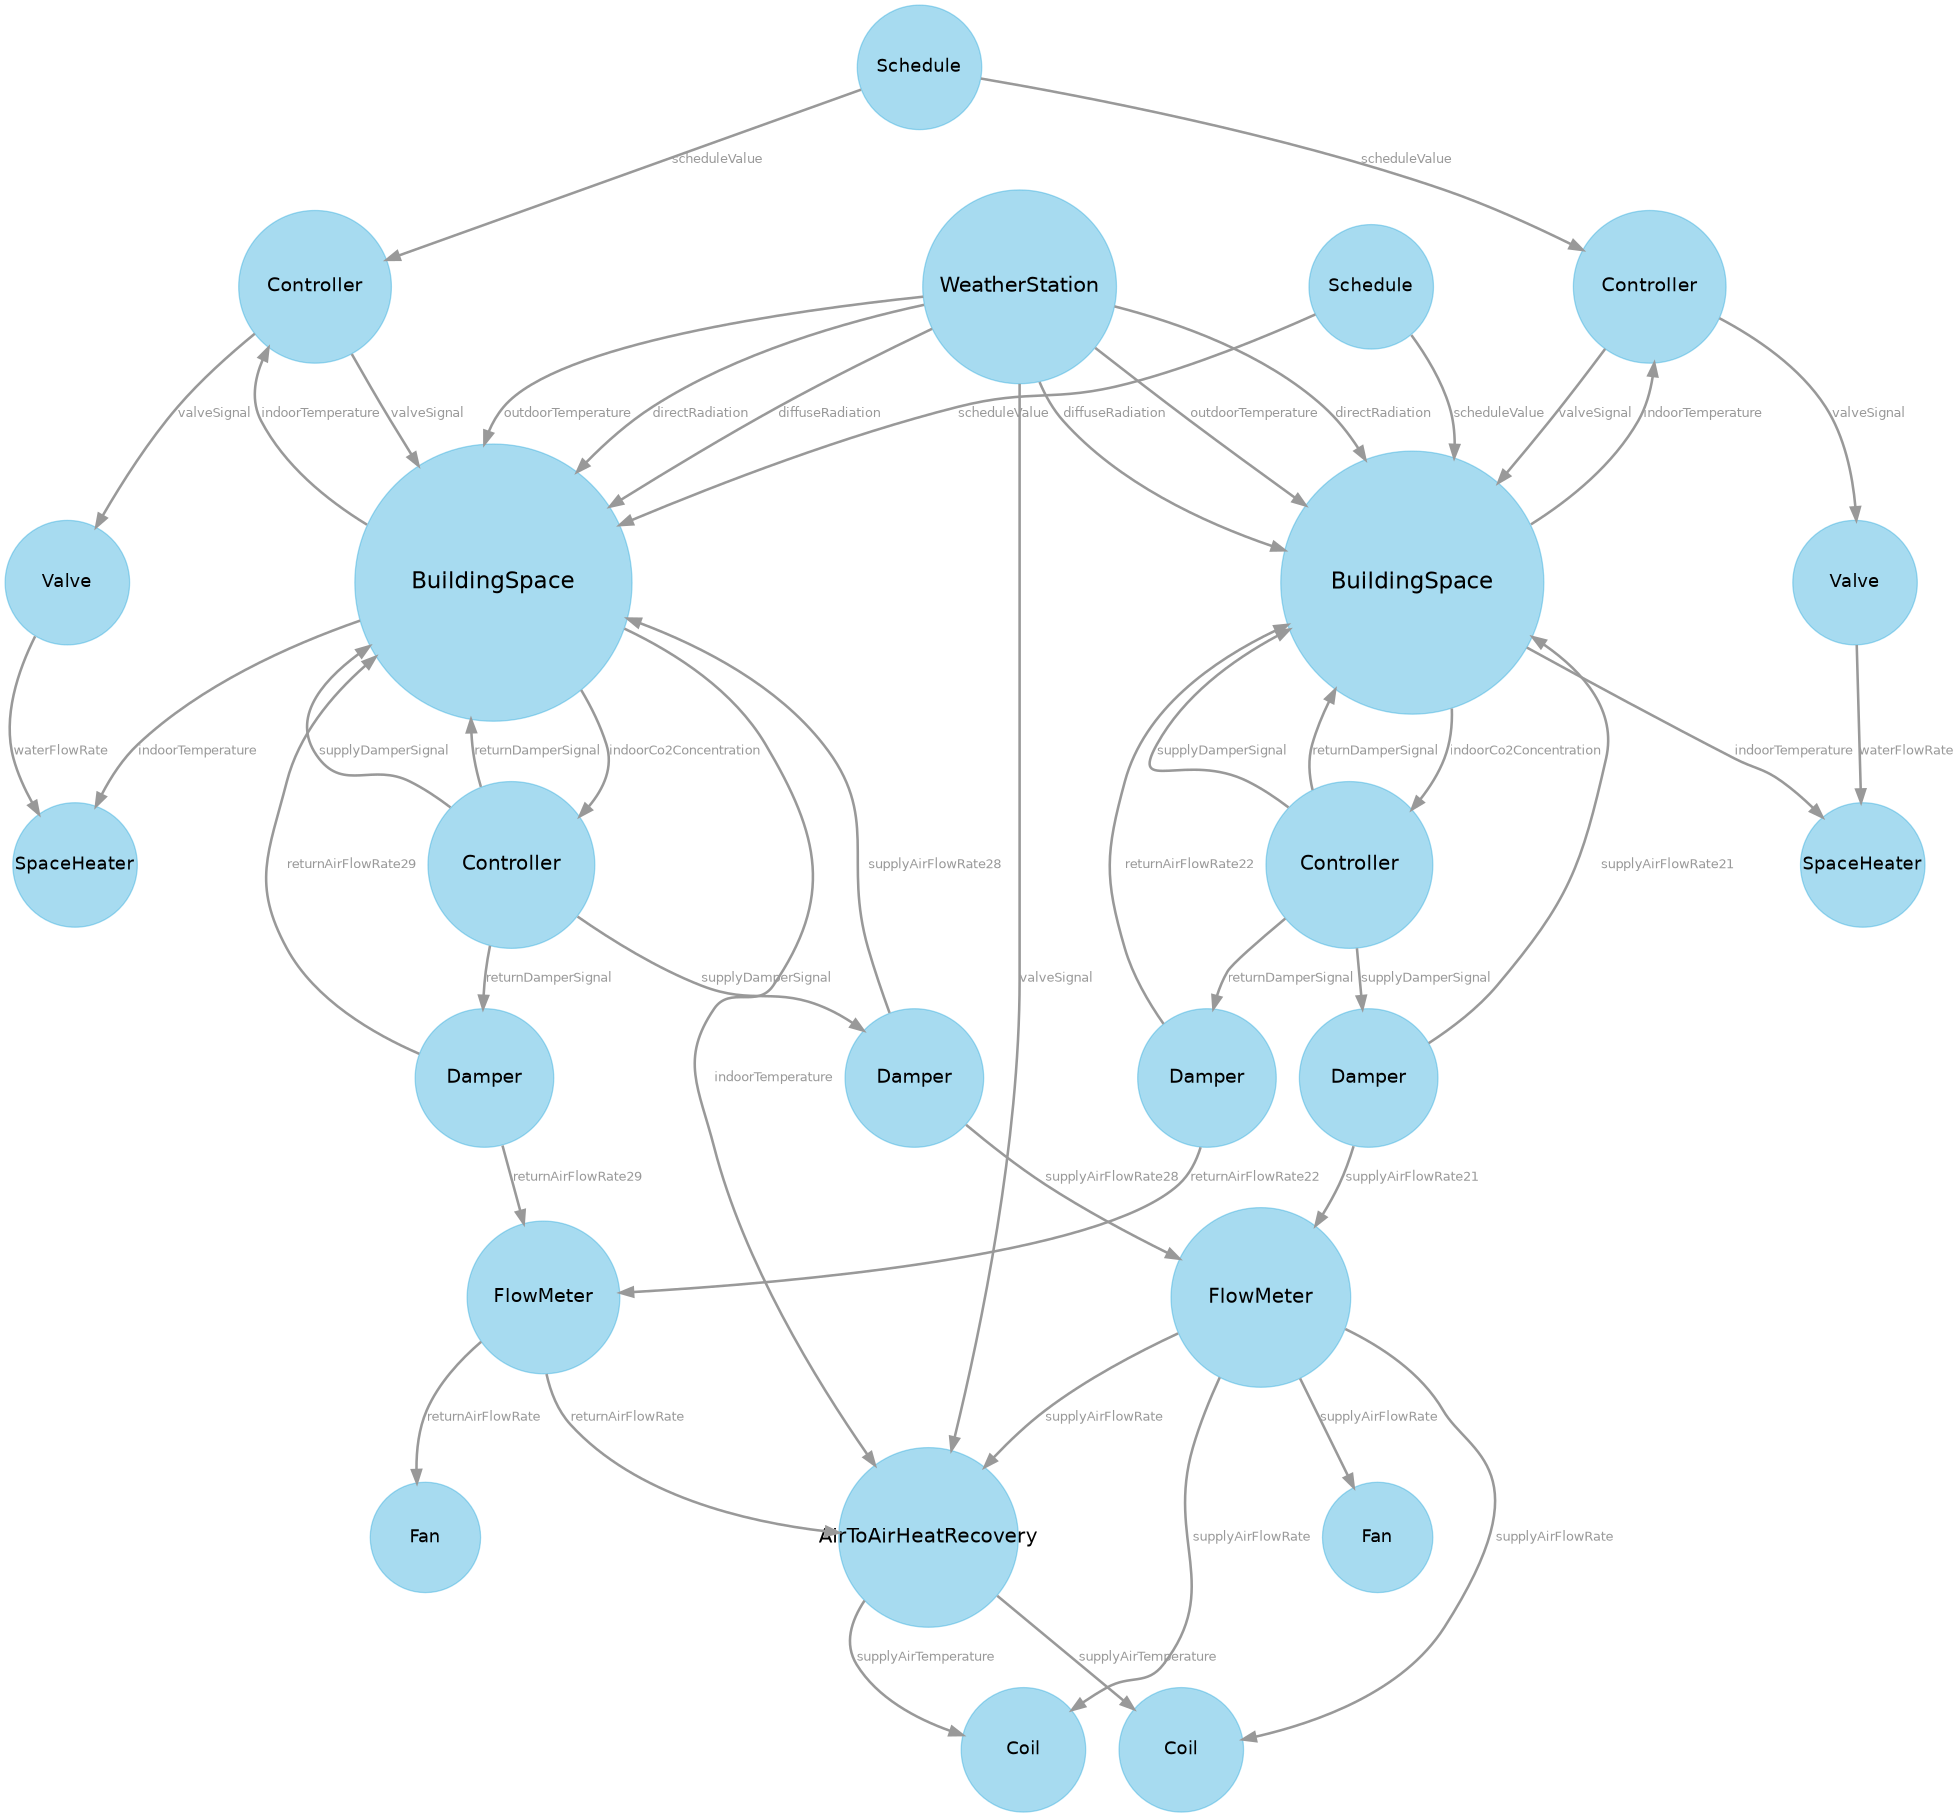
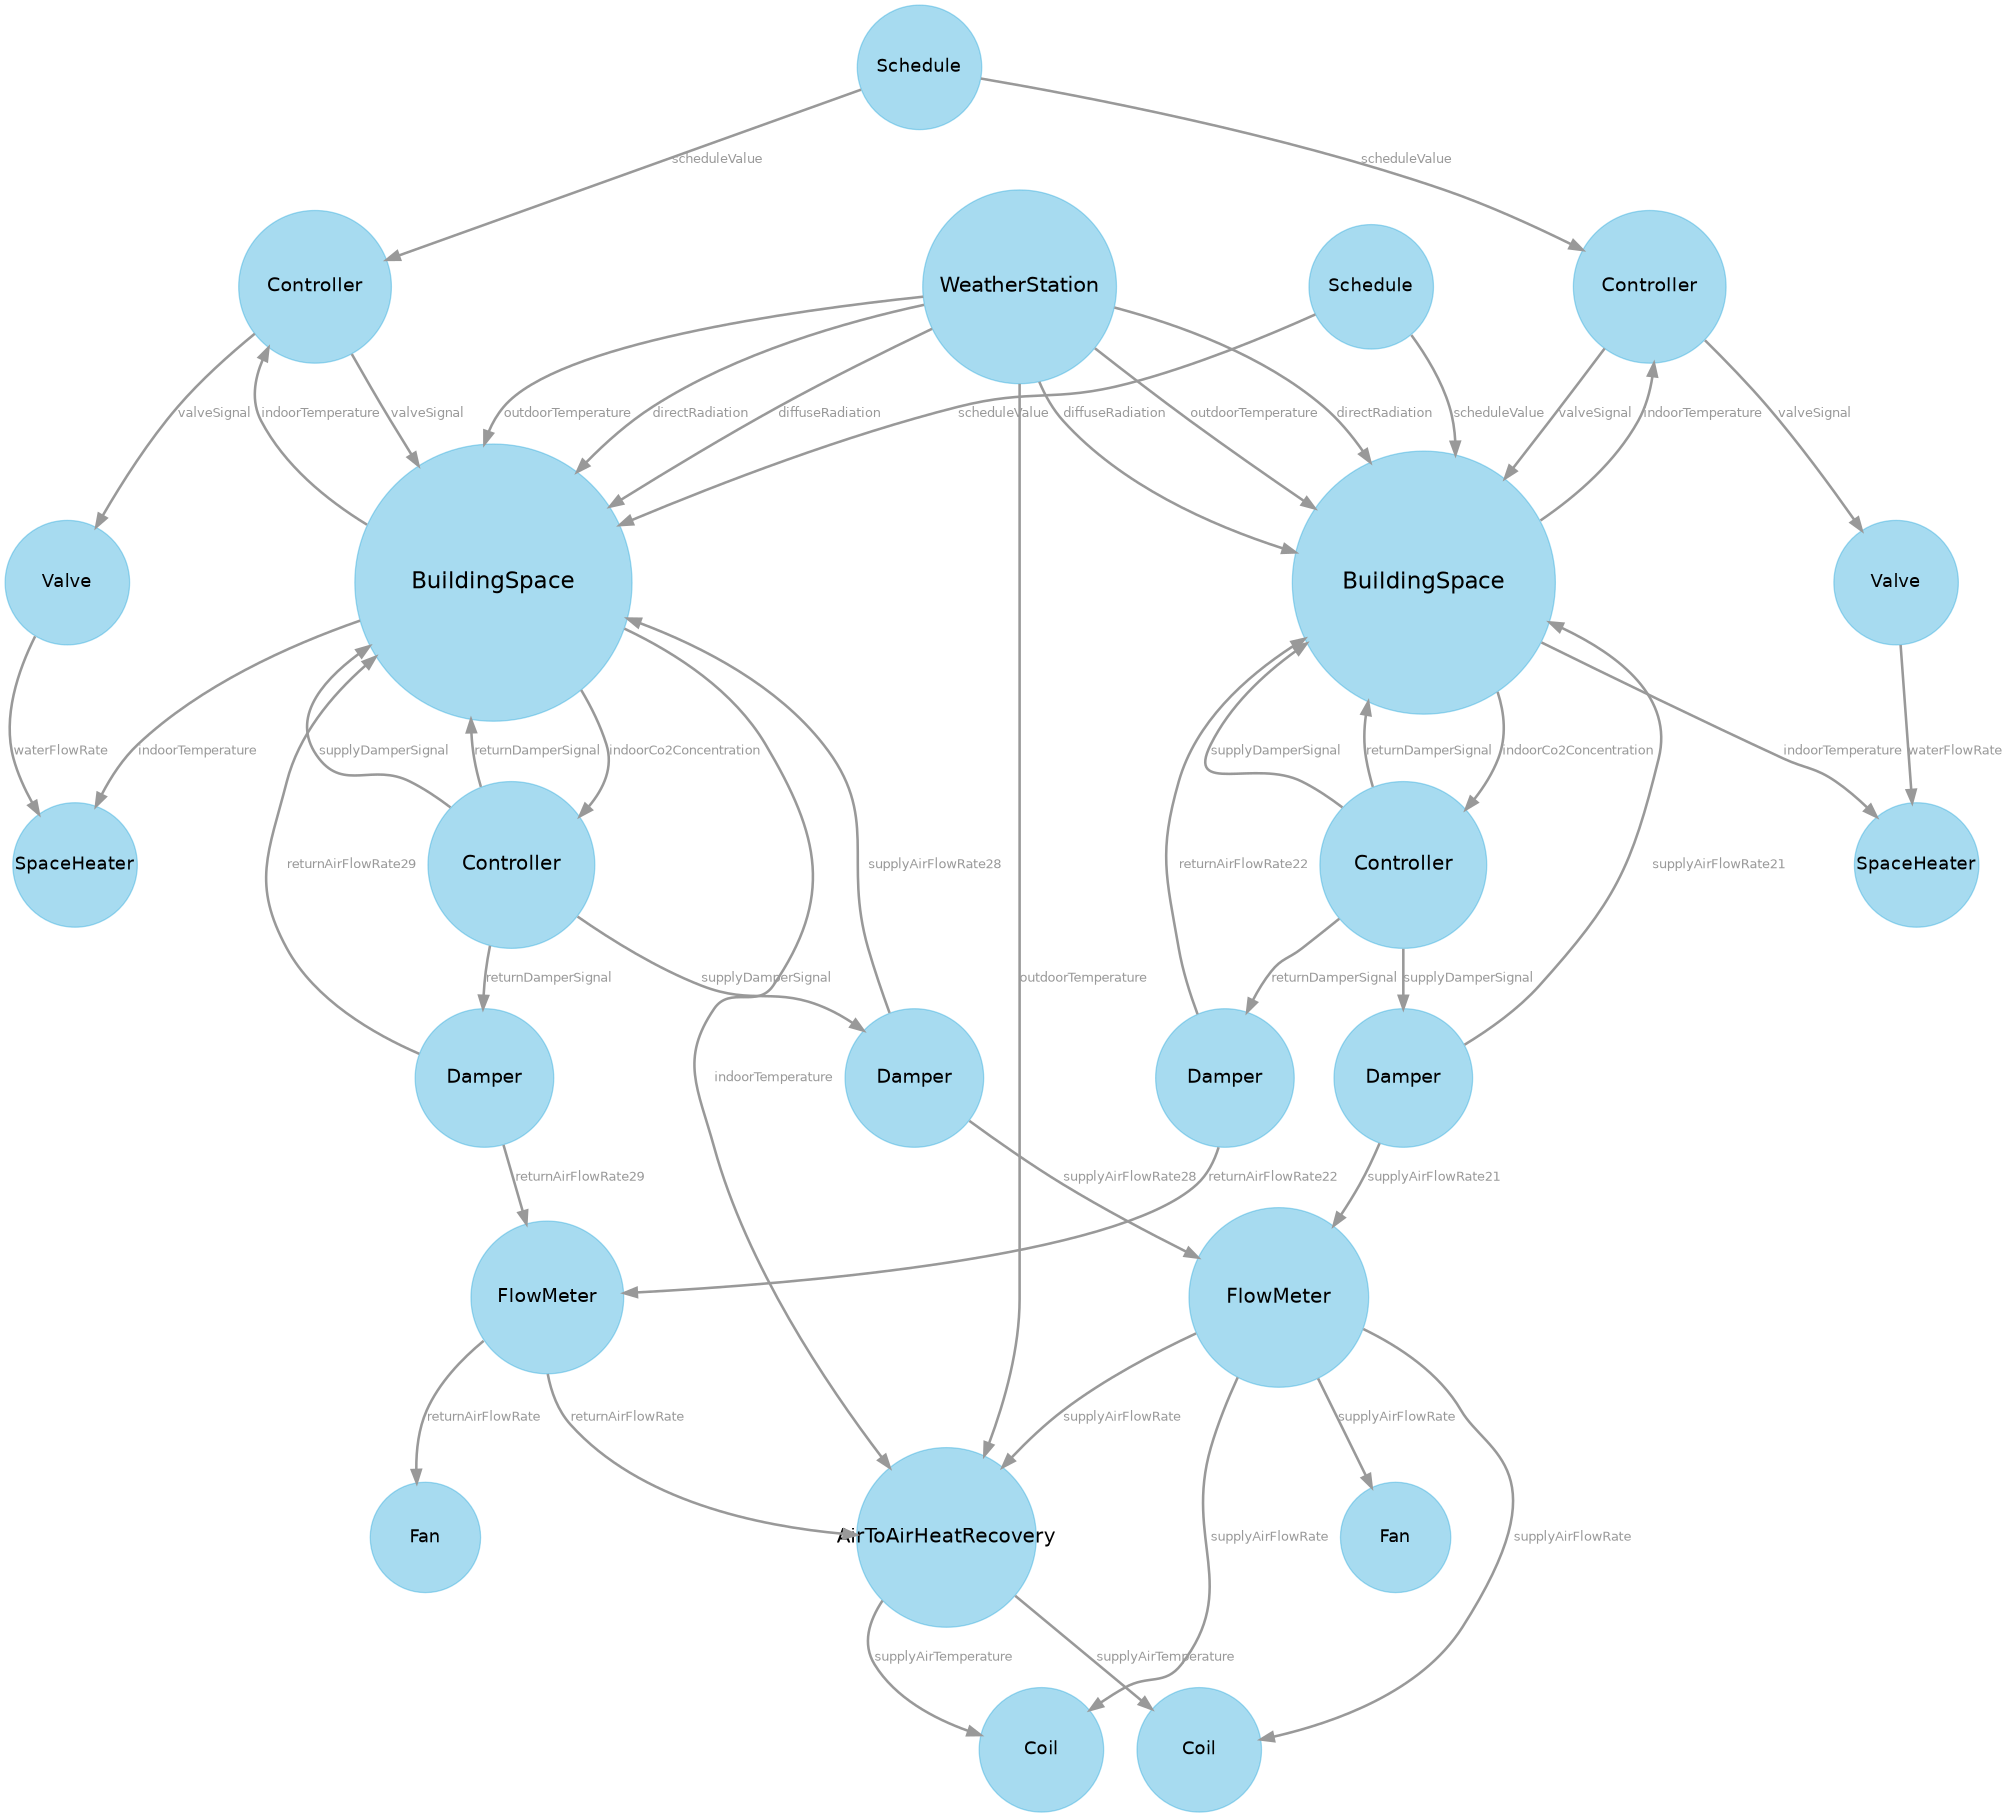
  digraph {
    node [color="#23a6db66" fixedsize=shape fontname=Helvetica fontsize=14.333333333333334 margin=0 shape=circle style=filled]
    edge [color="#999999" fontcolor="#999999" fontname=Helvetica fontsize=10 minlen=1 penwidth=2 rad=0 weight=3]
    n1 [label=Schedule width=1.35]
    n2 [fontsize=15.000000000000002 label=Controller width=1.65]
    n3 [fontsize=15.000000000000002 label=Controller width=1.65]
    n4 [fontsize=17.666666666666668 label=BuildingSpace width=2.8499999999999996]
    n5 [label=Valve width=1.35]
    n6 [fontsize=15.333333333333334 label=Controller width=1.8]
    n7 [label=SpaceHeater width=1.35]
    n8 [fontsize=14.666666666666668 label=Damper width=1.5]
    n9 [fontsize=14.666666666666668 label=Damper width=1.5]
    n10 [fontsize=15.666666666666668 label=FlowMeter width=1.95]
    n11 [fontsize=15.666666666666668 label=AirToAirHeatRecovery width=1.95]
    n12 [label=Coil width=1.35]
    n13 [label=Coil width=1.35]
    n14 [fontsize=14.000000000000002 label=Fan width=1.2]
    n15 [fontsize=15.000000000000002 label=FlowMeter width=1.65]
    n16 [fontsize=14.000000000000002 label=Fan width=1.2]
    n17 [label=Schedule width=1.35]
    n18 [fontsize=18.0 label=BuildingSpace width=3.0]
    n19 [fontsize=16.0 label=WeatherStation width=2.1]
    n20 [label=Valve width=1.35]
    n21 [fontsize=15.333333333333334 label=Controller width=1.8]
    n22 [label=SpaceHeater width=1.35]
    n23 [fontsize=14.666666666666668 label=Damper width=1.5]
    n24 [fontsize=14.666666666666668 label=Damper width=1.5]
    n1 -> n2 [label=scheduleValue]
    n1 -> n3 [label=scheduleValue]
    n2 -> n4 [label=valveSignal]
    n2 -> n5 [label=valveSignal]
    n3 -> n18 [label=valveSignal]
    n3 -> n20 [label=valveSignal]
    n4 -> n2 [label=indoorTemperature]
    n4 -> n6 [label=indoorCo2Concentration]
    n4 -> n7 [label=indoorTemperature]
    n5 -> n7 [label=waterFlowRate]
    n6 -> n4 [label=supplyDamperSignal]
    n6 -> n4 [label=returnDamperSignal]
    n6 -> n8 [label=supplyDamperSignal]
    n6 -> n9 [label=returnDamperSignal]
    n8 -> n4 [label=supplyAirFlowRate21]
    n8 -> n10 [label=supplyAirFlowRate21]
    n9 -> n4 [label=returnAirFlowRate22]
    n9 -> n15 [label=returnAirFlowRate22]
    n10 -> n11 [label=supplyAirFlowRate]
    n10 -> n12 [label=supplyAirFlowRate]
    n10 -> n13 [label=supplyAirFlowRate]
    n10 -> n14 [label=supplyAirFlowRate]
    n11 -> n12 [label=supplyAirTemperature]
    n11 -> n13 [label=supplyAirTemperature]
    n15 -> n11 [label=returnAirFlowRate]
    n15 -> n16 [label=returnAirFlowRate]
    n17 -> n4 [label=scheduleValue]
    n17 -> n18 [label=scheduleValue]
    n18 -> n3 [label=indoorTemperature]
    n18 -> n11 [label=indoorTemperature]
    n18 -> n21 [label=indoorCo2Concentration]
    n18 -> n22 [label=indoorTemperature]
    n19 -> n4 [label=directRadiation]
    n19 -> n4 [label=diffuseRadiation]
    n19 -> n4 [label=outdoorTemperature]
-   n19 -> n11 [label=valveSignal]
+   n19 -> n11 [label=outdoorTemperature]
    n19 -> n18 [label=directRadiation]
    n19 -> n18 [label=diffuseRadiation]
    n19 -> n18 [label=outdoorTemperature]
    n20 -> n22 [label=waterFlowRate]
    n21 -> n18 [label=supplyDamperSignal]
    n21 -> n18 [label=returnDamperSignal]
    n21 -> n23 [label=supplyDamperSignal]
    n21 -> n24 [label=returnDamperSignal]
    n23 -> n10 [label=supplyAirFlowRate28]
    n23 -> n18 [label=supplyAirFlowRate28]
    n24 -> n15 [label=returnAirFlowRate29]
    n24 -> n18 [label=returnAirFlowRate29]
  }
